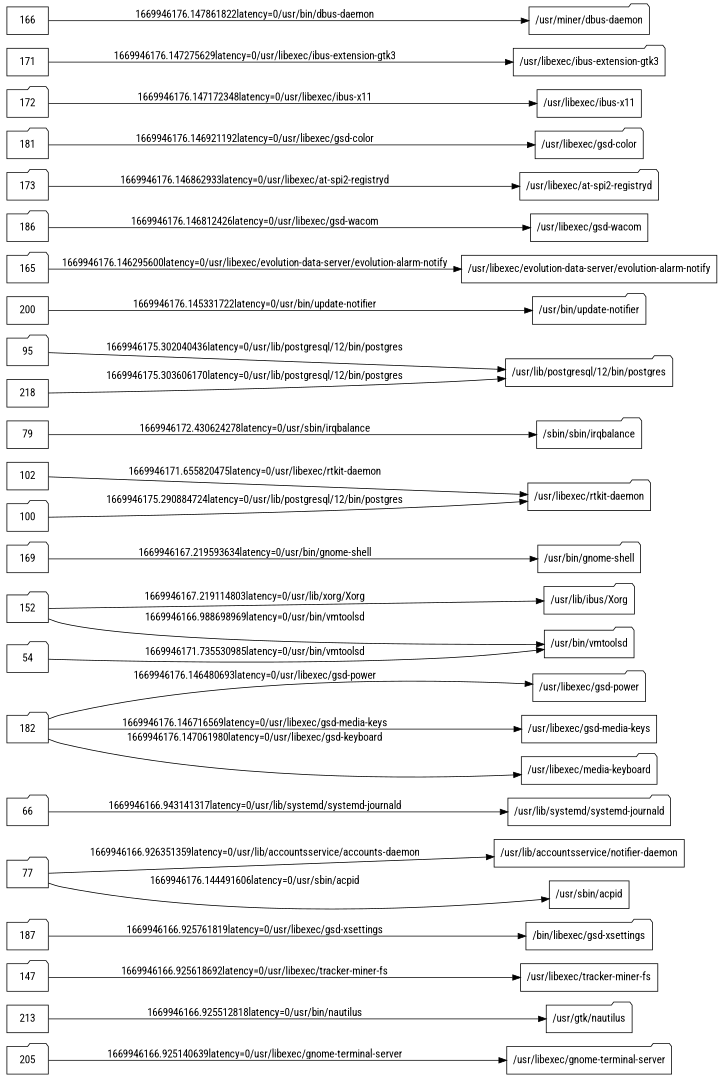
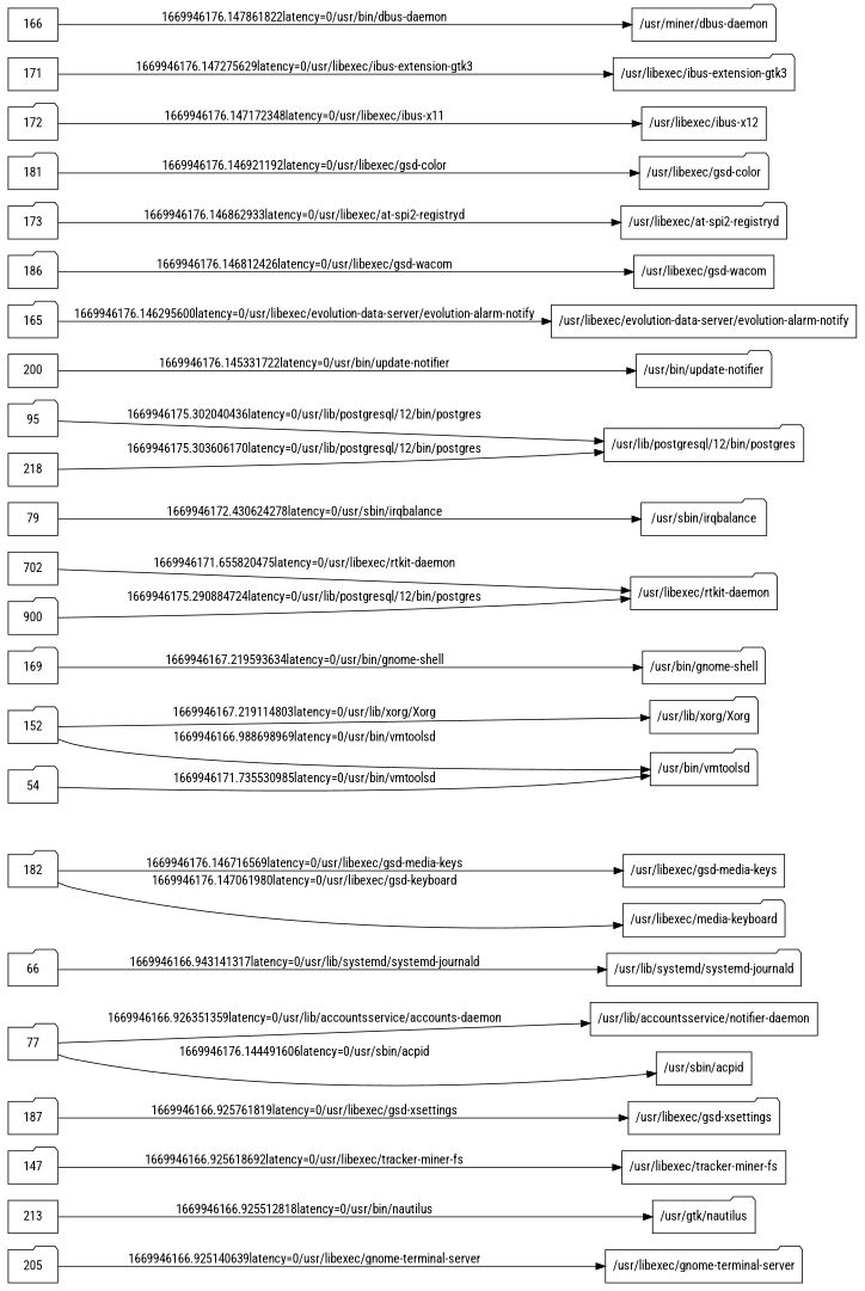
  strict digraph {
    fontname="Roboto Condensed"
    rankdir=LR
    node [fontname="Roboto Condensed" shape=folder]
    edge [fontname="Roboto Condensed"]
    n1 [label=205]
    n2 [label="/usr/libexec/gnome-terminal-server"]
    n3 [label=213 shape=box]
    n4 [label="/usr/gtk/nautilus"]
    n5 [label=147]
    n6 [label="/usr/libexec/tracker-miner-fs" shape=box]
    n7 [label=187]
-   n8 [label="/bin/libexec/gsd-xsettings"]
+   n8 [label="/usr/libexec/gsd-xsettings"]
    n9 [label=77]
    n10 [label="/usr/lib/accountsservice/notifier-daemon" shape=box]
    n11 [label="/usr/sbin/acpid" shape=box]
    n12 [label=66]
    n13 [label="/usr/lib/systemd/systemd-journald"]
    n14 [label=182]
-   n15 [label="/usr/libexec/gsd-power"]
    n16 [label="/usr/libexec/gsd-media-keys" shape=box]
    n17 [label="/usr/libexec/media-keyboard"]
    n18 [label="/usr/bin/vmtoolsd"]
    n19 [label=152]
-   n20 [label="/usr/lib/ibus/Xorg"]
+   n20 [label="/usr/lib/xorg/Xorg"]
    n21 [label=169]
    n22 [label="/usr/bin/gnome-shell"]
-   n23 [label=102 shape=box]
+   n23 [label=702 shape=box]
    n24 [label="/usr/libexec/rtkit-daemon"]
    n25 [label=54]
    n26 [label=79 shape=box]
-   n27 [label="/sbin/sbin/irqbalance"]
-   n28 [label=100]
+   n27 [label="/usr/sbin/irqbalance"]
+   n28 [label=900]
    n29 [label="/usr/lib/postgresql/12/bin/postgres"]
    n30 [label=95]
    n31 [label=218 shape=box]
    n32 [label=200 shape=box]
    n33 [label="/usr/bin/update-notifier"]
    n34 [label=165]
    n35 [label="/usr/libexec/evolution-data-server/evolution-alarm-notify" shape=box]
    n36 [label=186]
    n37 [label="/usr/libexec/gsd-wacom" shape=box]
    n38 [label=173]
    n39 [label="/usr/libexec/at-spi2-registryd"]
    n40 [label=181]
    n41 [label="/usr/libexec/gsd-color"]
    n42 [label=172]
-   n43 [label="/usr/libexec/ibus-x11" shape=box]
+   n43 [label="/usr/libexec/ibus-x12" shape=box]
    n44 [label=171 shape=box]
    n45 [label="/usr/libexec/ibus-extension-gtk3"]
    n46 [label=166 shape=box]
    n47 [label="/usr/miner/dbus-daemon"]
    n1 -> n2 [label="1669946166.925140639latency=0/usr/libexec/gnome-terminal-server"]
    n3 -> n4 [label="1669946166.925512818latency=0/usr/bin/nautilus"]
    n5 -> n6 [label="1669946166.925618692latency=0/usr/libexec/tracker-miner-fs"]
    n7 -> n8 [label="1669946166.925761819latency=0/usr/libexec/gsd-xsettings"]
    n9 -> n10 [label="1669946166.926351359latency=0/usr/lib/accountsservice/accounts-daemon"]
    n9 -> n11 [label="1669946176.144491606latency=0/usr/sbin/acpid"]
    n12 -> n13 [label="1669946166.943141317latency=0/usr/lib/systemd/systemd-journald"]
-   n14 -> n15 [label="1669946176.146480693latency=0/usr/libexec/gsd-power"]
    n14 -> n16 [label="1669946176.146716569latency=0/usr/libexec/gsd-media-keys"]
    n14 -> n17 [label="1669946176.147061980latency=0/usr/libexec/gsd-keyboard"]
    n19 -> n18 [label="1669946166.988698969latency=0/usr/bin/vmtoolsd"]
    n19 -> n20 [label="1669946167.219114803latency=0/usr/lib/xorg/Xorg"]
    n21 -> n22 [label="1669946167.219593634latency=0/usr/bin/gnome-shell"]
    n23 -> n24 [label="1669946171.655820475latency=0/usr/libexec/rtkit-daemon"]
    n25 -> n18 [label="1669946171.735530985latency=0/usr/bin/vmtoolsd"]
    n26 -> n27 [label="1669946172.430624278latency=0/usr/sbin/irqbalance"]
    n28 -> n24 [label="1669946175.290884724latency=0/usr/lib/postgresql/12/bin/postgres"]
    n30 -> n29 [label="1669946175.302040436latency=0/usr/lib/postgresql/12/bin/postgres"]
    n31 -> n29 [label="1669946175.303606170latency=0/usr/lib/postgresql/12/bin/postgres"]
    n32 -> n33 [label="1669946176.145331722latency=0/usr/bin/update-notifier"]
    n34 -> n35 [label="1669946176.146295600latency=0/usr/libexec/evolution-data-server/evolution-alarm-notify"]
    n36 -> n37 [label="1669946176.146812426latency=0/usr/libexec/gsd-wacom"]
    n38 -> n39 [label="1669946176.146862933latency=0/usr/libexec/at-spi2-registryd"]
    n40 -> n41 [label="1669946176.146921192latency=0/usr/libexec/gsd-color"]
    n42 -> n43 [label="1669946176.147172348latency=0/usr/libexec/ibus-x11"]
    n44 -> n45 [label="1669946176.147275629latency=0/usr/libexec/ibus-extension-gtk3"]
    n46 -> n47 [label="1669946176.147861822latency=0/usr/bin/dbus-daemon"]
  }
